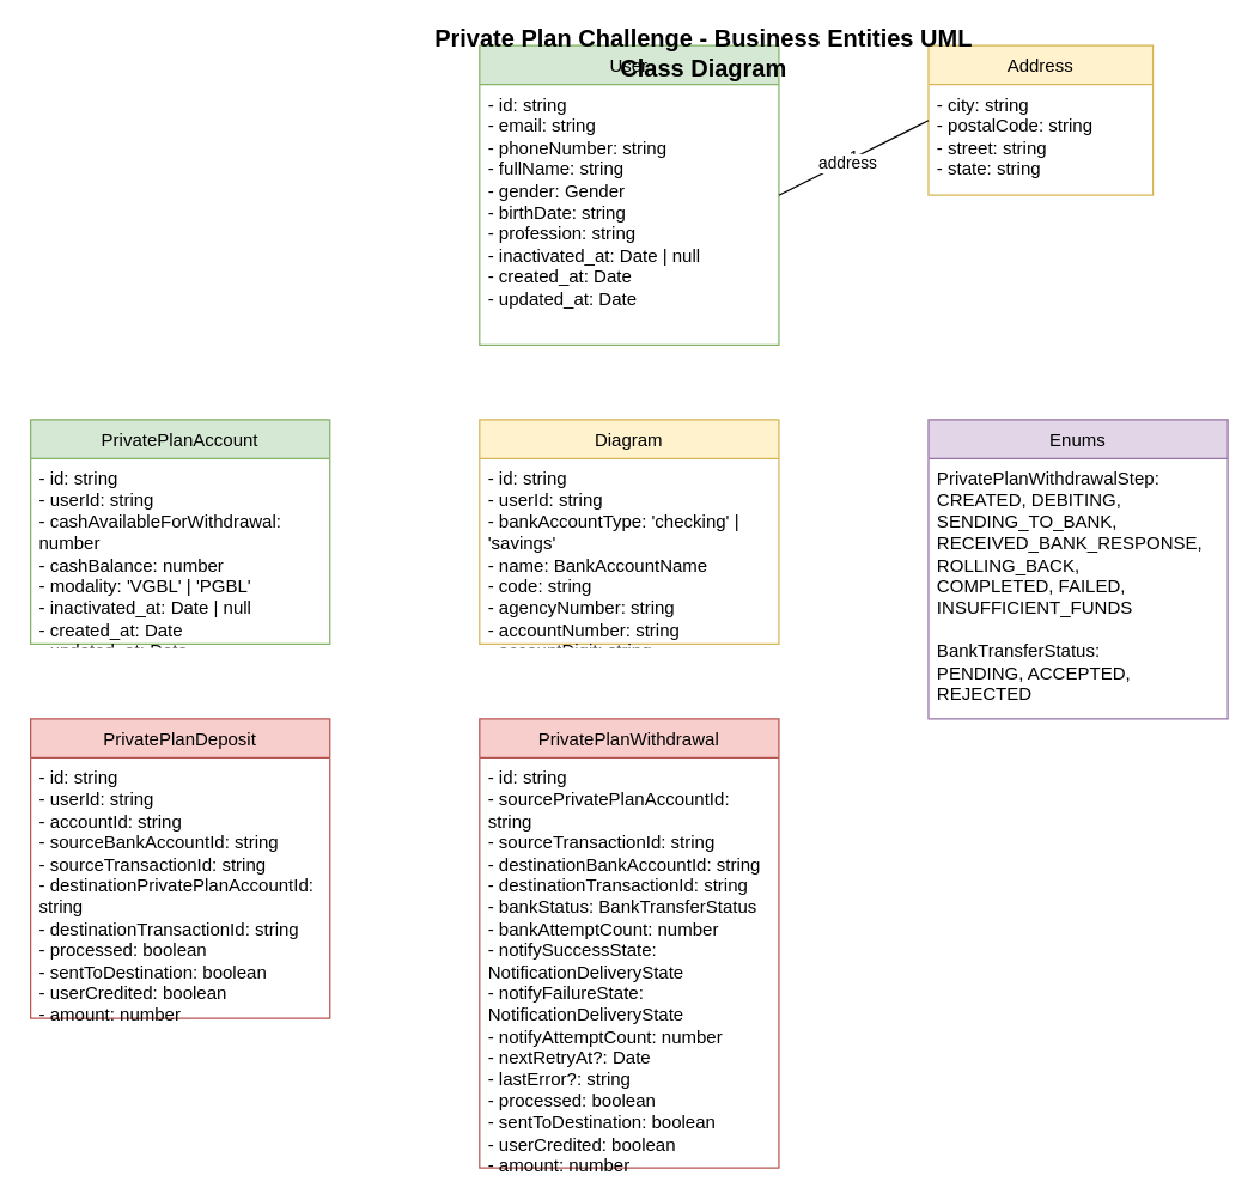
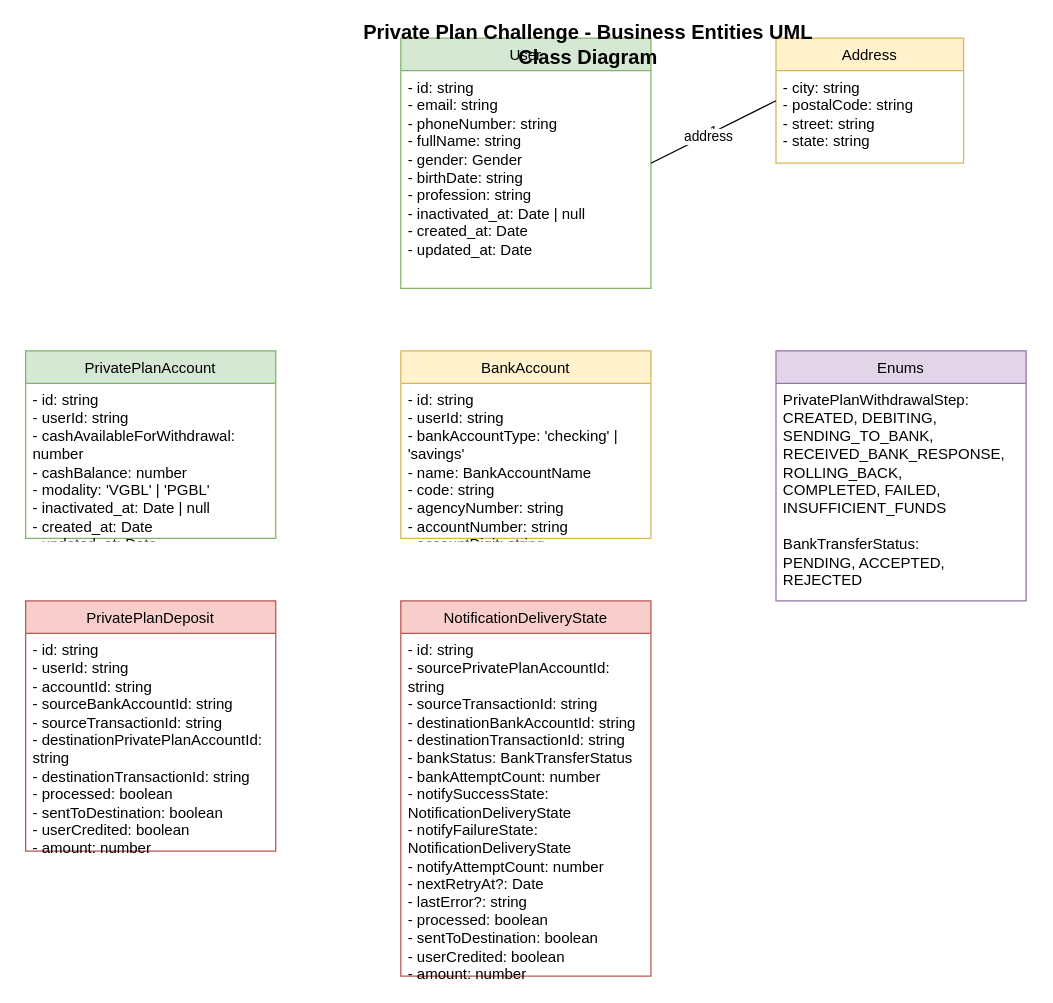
  <mxCell id="0" />
  <mxCell id="1" parent="0" />
  <mxCell id="2" value="User" style="swimlane;fontStyle=0;align=center;verticalAlign=top;childLayout=stackLayout;horizontal=1;startSize=26;horizontalStack=0;resizeParent=1;resizeParentMax=0;resizeLast=0;collapsible=1;marginBottom=0;whiteSpace=wrap;html=1;fillColor=#d5e8d4;strokeColor=#82b366;" vertex="1" parent="1"><mxGeometry x="320" y="30" width="200" height="200" as="geometry" /></mxCell>
  <mxCell id="3" value="- id: string&#10;- email: string&#10;- phoneNumber: string&#10;- fullName: string&#10;- gender: Gender&#10;- birthDate: string&#10;- profession: string&#10;- inactivated_at: Date | null&#10;- created_at: Date&#10;- updated_at: Date" style="text;strokeColor=none;fillColor=none;align=left;verticalAlign=top;spacingLeft=4;spacingRight=4;overflow=hidden;rotatable=0;points=[[0,0.5],[1,0.5]];portConstraint=eastwest;whiteSpace=wrap;html=1;" vertex="1" parent="2"><mxGeometry y="26" width="200" height="174" as="geometry" /></mxCell>
  <mxCell id="4" value="Address" style="swimlane;fontStyle=0;align=center;verticalAlign=top;childLayout=stackLayout;horizontal=1;startSize=26;horizontalStack=0;resizeParent=1;resizeParentMax=0;resizeLast=0;collapsible=1;marginBottom=0;whiteSpace=wrap;html=1;fillColor=#fff2cc;strokeColor=#d6b656;" vertex="1" parent="1"><mxGeometry x="620" y="30" width="150" height="100" as="geometry" /></mxCell>
  <mxCell id="5" value="- city: string&#10;- postalCode: string&#10;- street: string&#10;- state: string" style="text;strokeColor=none;fillColor=none;align=left;verticalAlign=top;spacingLeft=4;spacingRight=4;overflow=hidden;rotatable=0;points=[[0,0.5],[1,0.5]];portConstraint=eastwest;whiteSpace=wrap;html=1;" vertex="1" parent="4"><mxGeometry y="26" width="150" height="74" as="geometry" /></mxCell>
- <mxCell id="6" value="Diagram" style="swimlane;fontStyle=0;align=center;verticalAlign=top;childLayout=stackLayout;horizontal=1;startSize=26;horizontalStack=0;resizeParent=1;resizeParentMax=0;resizeLast=0;collapsible=1;marginBottom=0;whiteSpace=wrap;html=1;fillColor=#fff2cc;strokeColor=#d6b656;" vertex="1" parent="1"><mxGeometry x="320" y="280" width="200" height="150" as="geometry" /></mxCell>
+ <mxCell id="6" value="BankAccount" style="swimlane;fontStyle=0;align=center;verticalAlign=top;childLayout=stackLayout;horizontal=1;startSize=26;horizontalStack=0;resizeParent=1;resizeParentMax=0;resizeLast=0;collapsible=1;marginBottom=0;whiteSpace=wrap;html=1;fillColor=#fff2cc;strokeColor=#d6b656;" vertex="1" parent="1"><mxGeometry x="320" y="280" width="200" height="150" as="geometry" /></mxCell>
  <mxCell id="7" value="- id: string&#10;- userId: string&#10;- bankAccountType: 'checking' | 'savings'&#10;- name: BankAccountName&#10;- code: string&#10;- agencyNumber: string&#10;- accountNumber: string&#10;- accountDigit: string" style="text;strokeColor=none;fillColor=none;align=left;verticalAlign=top;spacingLeft=4;spacingRight=4;overflow=hidden;rotatable=0;points=[[0,0.5],[1,0.5]];portConstraint=eastwest;whiteSpace=wrap;html=1;" vertex="1" parent="6"><mxGeometry y="26" width="200" height="124" as="geometry" /></mxCell>
  <mxCell id="8" value="PrivatePlanAccount" style="swimlane;fontStyle=0;align=center;verticalAlign=top;childLayout=stackLayout;horizontal=1;startSize=26;horizontalStack=0;resizeParent=1;resizeParentMax=0;resizeLast=0;collapsible=1;marginBottom=0;whiteSpace=wrap;html=1;fillColor=#d5e8d4;strokeColor=#82b366;" vertex="1" parent="1"><mxGeometry x="20" y="280" width="200" height="150" as="geometry" /></mxCell>
  <mxCell id="9" value="- id: string&#10;- userId: string&#10;- cashAvailableForWithdrawal: number&#10;- cashBalance: number&#10;- modality: 'VGBL' | 'PGBL'&#10;- inactivated_at: Date | null&#10;- created_at: Date&#10;- updated_at: Date" style="text;strokeColor=none;fillColor=none;align=left;verticalAlign=top;spacingLeft=4;spacingRight=4;overflow=hidden;rotatable=0;points=[[0,0.5],[1,0.5]];portConstraint=eastwest;whiteSpace=wrap;html=1;" vertex="1" parent="8"><mxGeometry y="26" width="200" height="124" as="geometry" /></mxCell>
  <mxCell id="10" value="PrivatePlanDeposit" style="swimlane;fontStyle=0;align=center;verticalAlign=top;childLayout=stackLayout;horizontal=1;startSize=26;horizontalStack=0;resizeParent=1;resizeParentMax=0;resizeLast=0;collapsible=1;marginBottom=0;whiteSpace=wrap;html=1;fillColor=#f8cecc;strokeColor=#b85450;" vertex="1" parent="1"><mxGeometry x="20" y="480" width="200" height="200" as="geometry" /></mxCell>
  <mxCell id="11" value="- id: string&#10;- userId: string&#10;- accountId: string&#10;- sourceBankAccountId: string&#10;- sourceTransactionId: string&#10;- destinationPrivatePlanAccountId: string&#10;- destinationTransactionId: string&#10;- processed: boolean&#10;- sentToDestination: boolean&#10;- userCredited: boolean&#10;- amount: number&#10;- cancelRequested: boolean&#10;- canceled: boolean&#10;- comment: string&#10;- release_at: Date&#10;- created_at: Date&#10;- updated_at: Date" style="text;strokeColor=none;fillColor=none;align=left;verticalAlign=top;spacingLeft=4;spacingRight=4;overflow=hidden;rotatable=0;points=[[0,0.5],[1,0.5]];portConstraint=eastwest;whiteSpace=wrap;html=1;" vertex="1" parent="10"><mxGeometry y="26" width="200" height="174" as="geometry" /></mxCell>
- <mxCell id="12" value="PrivatePlanWithdrawal" style="swimlane;fontStyle=0;align=center;verticalAlign=top;childLayout=stackLayout;horizontal=1;startSize=26;horizontalStack=0;resizeParent=1;resizeParentMax=0;resizeLast=0;collapsible=1;marginBottom=0;whiteSpace=wrap;html=1;fillColor=#f8cecc;strokeColor=#b85450;" vertex="1" parent="1"><mxGeometry x="320" y="480" width="200" height="300" as="geometry" /></mxCell>
+ <mxCell id="12" value="NotificationDeliveryState" style="swimlane;fontStyle=0;align=center;verticalAlign=top;childLayout=stackLayout;horizontal=1;startSize=26;horizontalStack=0;resizeParent=1;resizeParentMax=0;resizeLast=0;collapsible=1;marginBottom=0;whiteSpace=wrap;html=1;fillColor=#f8cecc;strokeColor=#b85450;" vertex="1" parent="1"><mxGeometry x="320" y="480" width="200" height="300" as="geometry" /></mxCell>
  <mxCell id="13" value="- id: string&#10;- sourcePrivatePlanAccountId: string&#10;- sourceTransactionId: string&#10;- destinationBankAccountId: string&#10;- destinationTransactionId: string&#10;- bankStatus: BankTransferStatus&#10;- bankAttemptCount: number&#10;- notifySuccessState: NotificationDeliveryState&#10;- notifyFailureState: NotificationDeliveryState&#10;- notifyAttemptCount: number&#10;- nextRetryAt?: Date&#10;- lastError?: string&#10;- processed: boolean&#10;- sentToDestination: boolean&#10;- userCredited: boolean&#10;- amount: number&#10;- cancelRequested: boolean&#10;- canceled: boolean&#10;- comment: string&#10;- step: PrivatePlanWithdrawalStep&#10;- stepRetrialCount: number&#10;- stepHistory: StepHistory[]&#10;- notifications: Notification[]&#10;- created_at: Date&#10;- updated_at: Date" style="text;strokeColor=none;fillColor=none;align=left;verticalAlign=top;spacingLeft=4;spacingRight=4;overflow=hidden;rotatable=0;points=[[0,0.5],[1,0.5]];portConstraint=eastwest;whiteSpace=wrap;html=1;" vertex="1" parent="12"><mxGeometry y="26" width="200" height="274" as="geometry" /></mxCell>
  <mxCell id="14" value="Enums" style="swimlane;fontStyle=0;align=center;verticalAlign=top;childLayout=stackLayout;horizontal=1;startSize=26;horizontalStack=0;resizeParent=1;resizeParentMax=0;resizeLast=0;collapsible=1;marginBottom=0;whiteSpace=wrap;html=1;fillColor=#e1d5e7;strokeColor=#9673a6;" vertex="1" parent="1"><mxGeometry x="620" y="280" width="200" height="200" as="geometry" /></mxCell>
  <mxCell id="15" value="PrivatePlanWithdrawalStep:&#10;  CREATED, DEBITING, SENDING_TO_BANK,&#10;  RECEIVED_BANK_RESPONSE, ROLLING_BACK,&#10;  COMPLETED, FAILED, INSUFFICIENT_FUNDS&#10;&#10;BankTransferStatus:&#10;  PENDING, ACCEPTED, REJECTED&#10;&#10;NotificationDeliveryState:&#10;  PENDING, SENT, RETRYING, FAILED&#10;&#10;BankAccountName:&#10;  BRADESCO, ITAU, CAIXA&#10;&#10;Gender:&#10;  male, female, other&#10;&#10;Source:&#10;  system, whatsapp, ops" style="text;strokeColor=none;fillColor=none;align=left;verticalAlign=top;spacingLeft=4;spacingRight=4;overflow=hidden;rotatable=0;points=[[0,0.5],[1,0.5]];portConstraint=eastwest;whiteSpace=wrap;html=1;" vertex="1" parent="14"><mxGeometry y="26" width="200" height="174" as="geometry" /></mxCell>
  <mxCell id="16" value="1" style="endArrow=none;html=1;rounded=0;exitX=1;exitY=0.5;exitDx=0;exitDy=0;entryX=0;entryY=0.5;entryDx=0;entryDy=0;" edge="1" parent="1" source="2" target="4"><mxGeometry width="50" height="50" relative="1" as="geometry"><mxPoint x="520" y="130" as="sourcePoint" /><mxPoint x="570" y="80" as="targetPoint" /></mxGeometry></mxCell>
  <mxCell id="17" value="address" style="edgeLabel;html=1;align=center;verticalAlign=middle;resizable=0;points=[];" vertex="1" connectable="0" parent="16"><mxGeometry x="-0.1" y="-1" relative="1" as="geometry"><mxPoint as="offset" /></mxGeometry></mxCell>
  <mxCell id="18" value="Private Plan Challenge - Business Entities UML Class Diagram" style="text;html=1;strokeColor=none;fillColor=none;align=center;verticalAlign=middle;whiteSpace=wrap;rounded=0;fontSize=16;fontStyle=1;" vertex="1" parent="1"><mxGeometry x="270" y="20" width="400" height="30" as="geometry" /></mxCell>
